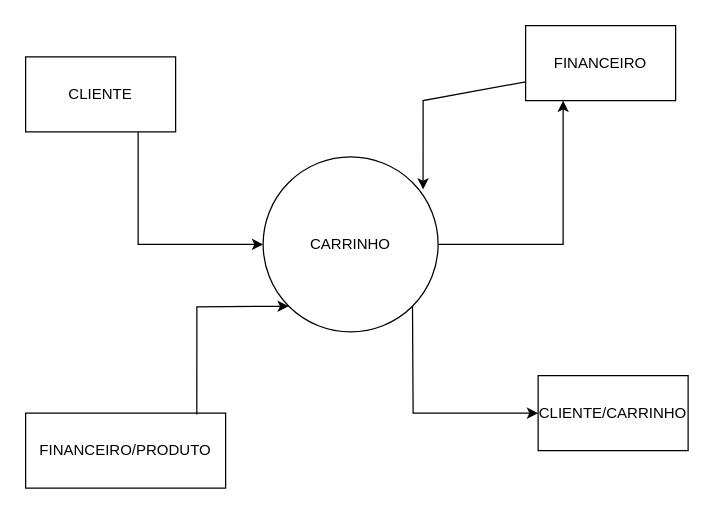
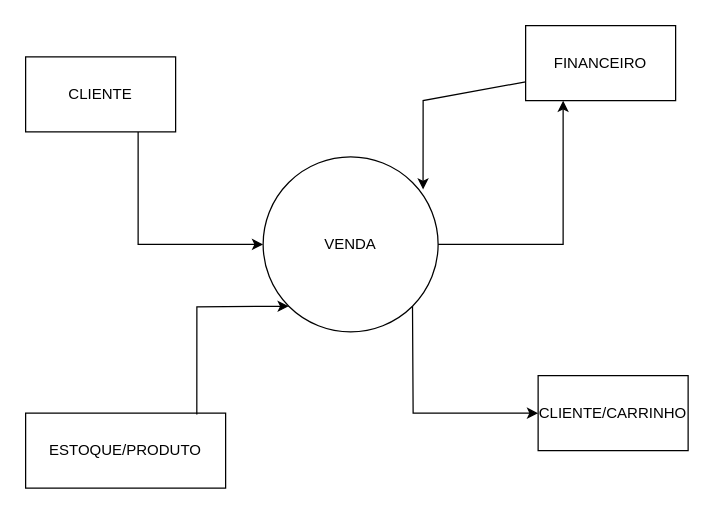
  <mxCell id="0" />
  <mxCell id="1" parent="0" />
- <mxCell id="2" value="CARRINHO" style="ellipse;whiteSpace=wrap;html=1;aspect=fixed;" vertex="1" parent="1"><mxGeometry x="210" y="125" width="140" height="140" as="geometry" /></mxCell>
+ <mxCell id="2" value="VENDA" style="ellipse;whiteSpace=wrap;html=1;aspect=fixed;" vertex="1" parent="1"><mxGeometry x="210" y="125" width="140" height="140" as="geometry" /></mxCell>
  <mxCell id="3" value="FINANCEIRO" style="rounded=0;whiteSpace=wrap;html=1;" vertex="1" parent="1"><mxGeometry x="420" y="20" width="120" height="60" as="geometry" /></mxCell>
  <mxCell id="4" value="CLIENTE" style="rounded=0;whiteSpace=wrap;html=1;" vertex="1" parent="1"><mxGeometry x="20" y="45" width="120" height="60" as="geometry" /></mxCell>
  <mxCell id="5" value="CLIENTE/CARRINHO" style="rounded=0;whiteSpace=wrap;html=1;" vertex="1" parent="1"><mxGeometry x="430" y="300" width="120" height="60" as="geometry" /></mxCell>
- <mxCell id="6" value="FINANCEIRO/PRODUTO" style="rounded=0;whiteSpace=wrap;html=1;" vertex="1" parent="1"><mxGeometry x="20" y="330" width="160" height="60" as="geometry" /></mxCell>
+ <mxCell id="6" value="ESTOQUE/PRODUTO" style="rounded=0;whiteSpace=wrap;html=1;" vertex="1" parent="1"><mxGeometry x="20" y="330" width="160" height="60" as="geometry" /></mxCell>
  <mxCell id="7" value="" style="endArrow=classic;html=1;rounded=0;exitX=0;exitY=0.75;exitDx=0;exitDy=0;entryX=0.914;entryY=0.186;entryDx=0;entryDy=0;entryPerimeter=0;" edge="1" parent="1" source="3" target="2"><mxGeometry width="50" height="50" relative="1" as="geometry"><mxPoint x="420" y="165" as="sourcePoint" /><mxPoint x="330" y="215" as="targetPoint" /><Array as="points"><mxPoint x="338" y="80" /></Array></mxGeometry></mxCell>
  <mxCell id="8" value="" style="endArrow=classic;html=1;rounded=0;exitX=1;exitY=0.5;exitDx=0;exitDy=0;entryX=0.25;entryY=1;entryDx=0;entryDy=0;" edge="1" parent="1" source="2" target="3"><mxGeometry width="50" height="50" relative="1" as="geometry"><mxPoint x="280" y="265" as="sourcePoint" /><mxPoint x="330" y="215" as="targetPoint" /><Array as="points"><mxPoint x="450" y="195" /></Array></mxGeometry></mxCell>
  <mxCell id="9" value="" style="endArrow=classic;html=1;rounded=0;exitX=0.75;exitY=1;exitDx=0;exitDy=0;entryX=0;entryY=0.5;entryDx=0;entryDy=0;" edge="1" parent="1" source="4" target="2"><mxGeometry width="50" height="50" relative="1" as="geometry"><mxPoint x="280" y="265" as="sourcePoint" /><mxPoint x="330" y="215" as="targetPoint" /><Array as="points"><mxPoint x="110" y="195" /></Array></mxGeometry></mxCell>
  <mxCell id="10" value="" style="endArrow=classic;html=1;rounded=0;exitX=0.856;exitY=0.017;exitDx=0;exitDy=0;exitPerimeter=0;entryX=0;entryY=1;entryDx=0;entryDy=0;" edge="1" parent="1" source="6" target="2"><mxGeometry width="50" height="50" relative="1" as="geometry"><mxPoint x="280" y="265" as="sourcePoint" /><mxPoint x="330" y="215" as="targetPoint" /><Array as="points"><mxPoint x="157" y="245" /></Array></mxGeometry></mxCell>
  <mxCell id="11" value="" style="endArrow=classic;html=1;rounded=0;exitX=1;exitY=1;exitDx=0;exitDy=0;entryX=0;entryY=0.5;entryDx=0;entryDy=0;" edge="1" parent="1" source="2" target="5"><mxGeometry width="50" height="50" relative="1" as="geometry"><mxPoint x="280" y="265" as="sourcePoint" /><mxPoint x="330" y="215" as="targetPoint" /><Array as="points"><mxPoint x="330" y="330" /></Array></mxGeometry></mxCell>
